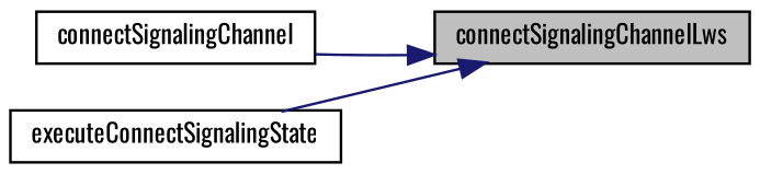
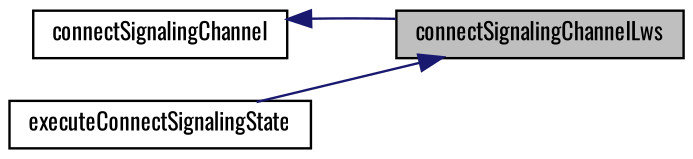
  digraph {
    fontname=Oswald
    rankdir=RL
    node [color=black fillcolor=white fontname=Oswald fontsize=10 shape=record style=filled]
    edge [color=midnightblue dir=back fontname=Oswald fontsize=10 labelfontname=Helvetica labelfontsize=10 style=solid]
    n1 [fillcolor=grey75 fontcolor=black height=0.2 label=connectSignalingChannelLws width=0.4]
    n2 [height=0.2 label=connectSignalingChannel width=0.4]
    n3 [height=0.2 label=executeConnectSignalingState width=0.4]
-   n1 -> n2
+   n2 -> n1
    n1 -> n3
  }
